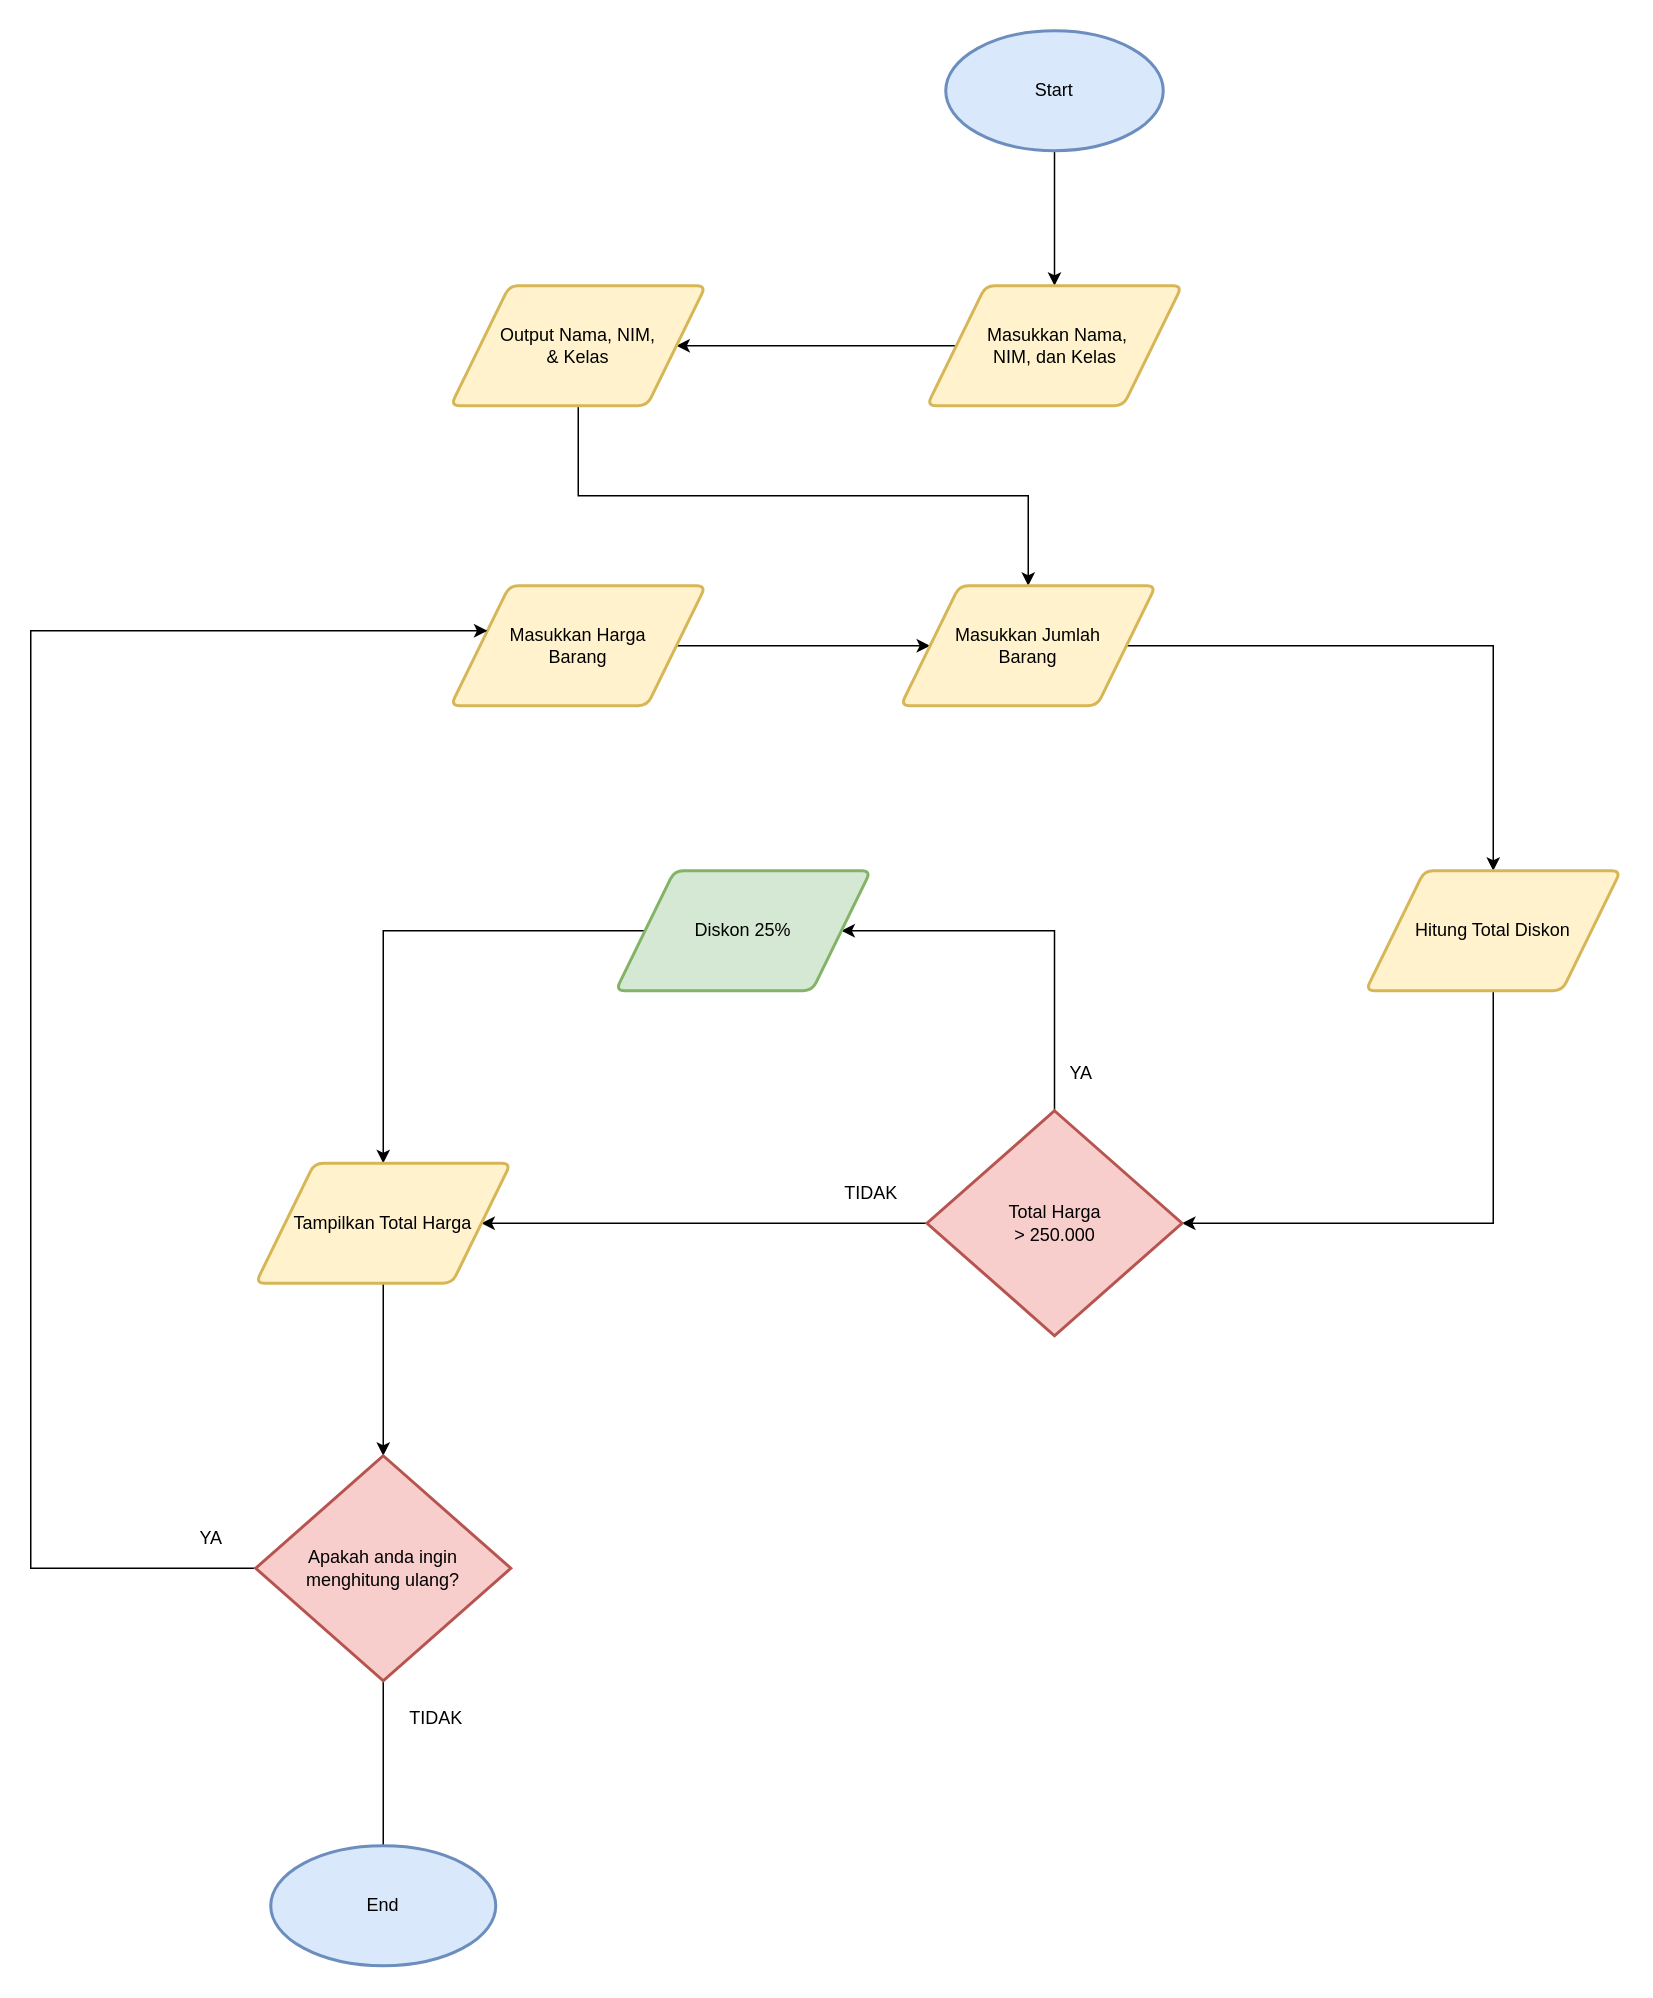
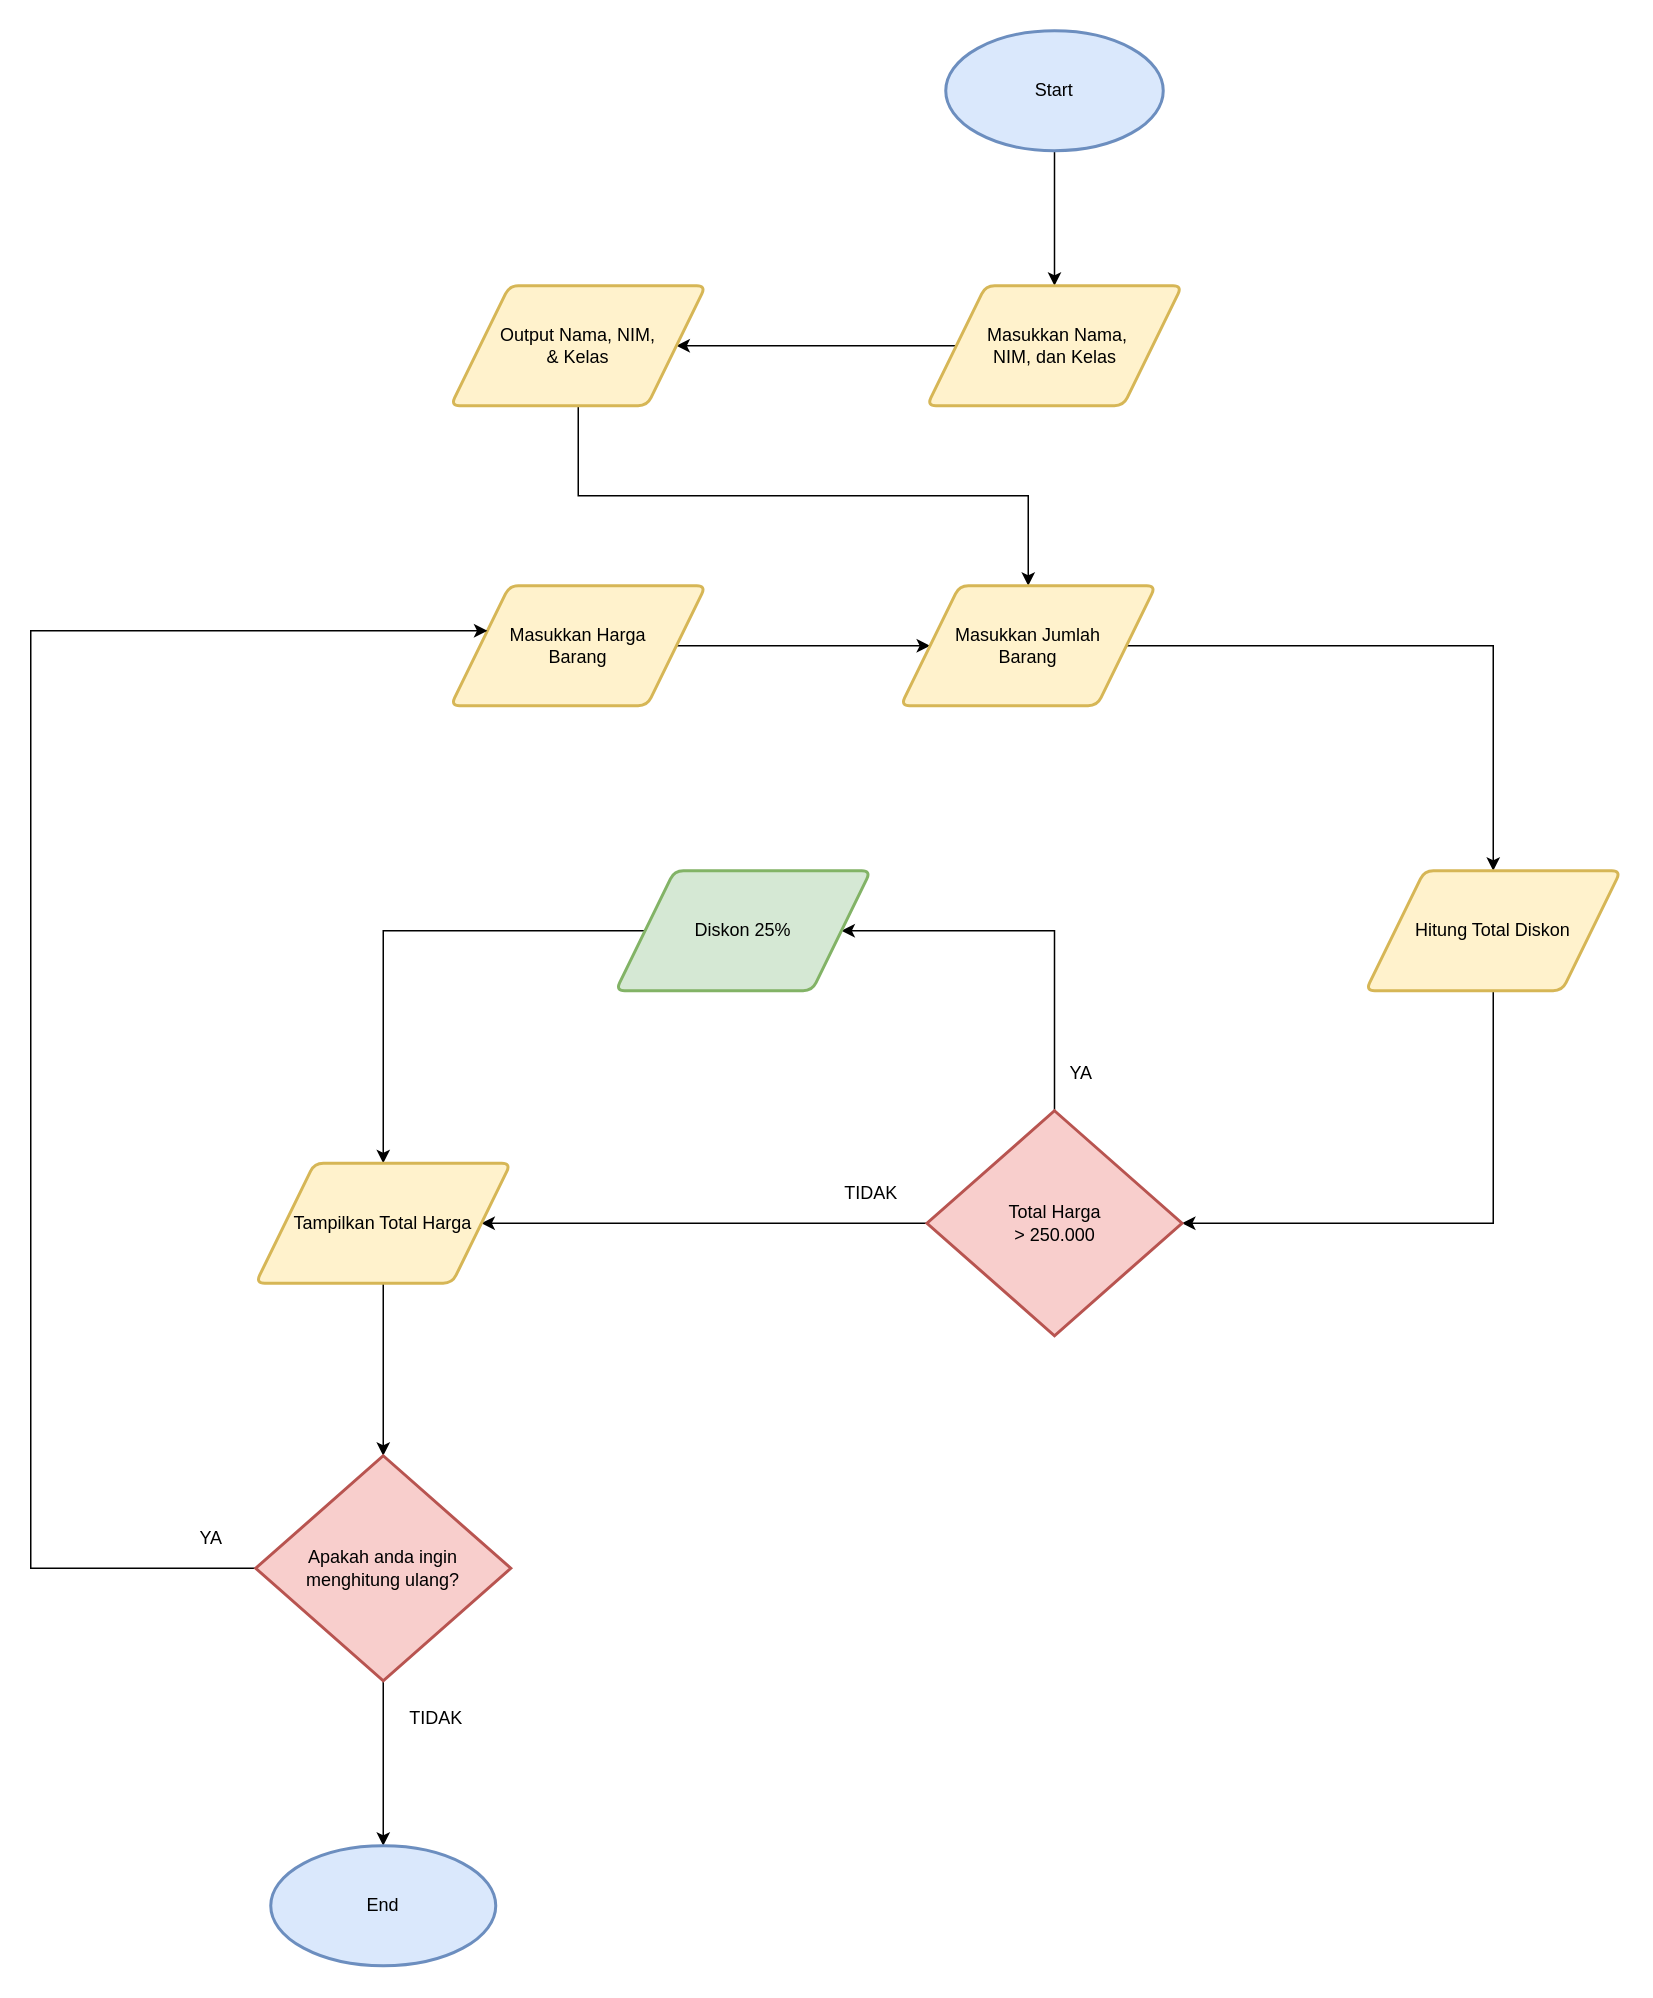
  <mxCell id="0" />
  <mxCell id="1" parent="0" />
  <mxCell id="2" style="edgeStyle=orthogonalEdgeStyle;rounded=0;orthogonalLoop=1;jettySize=auto;html=1;exitX=0.5;exitY=1;exitDx=0;exitDy=0;exitPerimeter=0;" edge="1" parent="1" source="3" target="5"><mxGeometry relative="1" as="geometry" /></mxCell>
  <mxCell id="3" value="Start" style="strokeWidth=2;html=1;shape=mxgraph.flowchart.start_1;whiteSpace=wrap;fillColor=#dae8fc;strokeColor=#6c8ebf;" vertex="1" parent="1"><mxGeometry x="630" y="20" width="145" height="80" as="geometry" /></mxCell>
  <mxCell id="4" value="" style="edgeStyle=orthogonalEdgeStyle;rounded=0;orthogonalLoop=1;jettySize=auto;html=1;" edge="1" parent="1" source="5" target="7"><mxGeometry relative="1" as="geometry" /></mxCell>
  <mxCell id="5" value="&amp;nbsp;Masukkan Nama,&lt;br&gt;NIM, dan Kelas" style="shape=parallelogram;html=1;strokeWidth=2;perimeter=parallelogramPerimeter;whiteSpace=wrap;rounded=1;arcSize=12;size=0.23;fillColor=#fff2cc;strokeColor=#d6b656;" vertex="1" parent="1"><mxGeometry x="617.5" y="190" width="170" height="80" as="geometry" /></mxCell>
  <mxCell id="6" style="edgeStyle=orthogonalEdgeStyle;rounded=0;orthogonalLoop=1;jettySize=auto;html=1;exitX=0.5;exitY=1;exitDx=0;exitDy=0;" edge="1" parent="1" source="7" target="11"><mxGeometry relative="1" as="geometry" /></mxCell>
  <mxCell id="7" value="Output Nama, NIM,&lt;br&gt;&amp;amp; Kelas" style="shape=parallelogram;html=1;strokeWidth=2;perimeter=parallelogramPerimeter;whiteSpace=wrap;rounded=1;arcSize=12;size=0.23;fillColor=#fff2cc;strokeColor=#d6b656;" vertex="1" parent="1"><mxGeometry x="300" y="190" width="170" height="80" as="geometry" /></mxCell>
  <mxCell id="8" style="edgeStyle=orthogonalEdgeStyle;rounded=0;orthogonalLoop=1;jettySize=auto;html=1;exitX=1;exitY=0.5;exitDx=0;exitDy=0;" edge="1" parent="1" source="9" target="11"><mxGeometry relative="1" as="geometry" /></mxCell>
  <mxCell id="9" value="Masukkan Harga&lt;br&gt;Barang" style="shape=parallelogram;html=1;strokeWidth=2;perimeter=parallelogramPerimeter;whiteSpace=wrap;rounded=1;arcSize=12;size=0.23;fillColor=#fff2cc;strokeColor=#d6b656;" vertex="1" parent="1"><mxGeometry x="300" y="390" width="170" height="80" as="geometry" /></mxCell>
  <mxCell id="10" style="edgeStyle=orthogonalEdgeStyle;rounded=0;orthogonalLoop=1;jettySize=auto;html=1;exitX=1;exitY=0.5;exitDx=0;exitDy=0;entryX=0.5;entryY=0;entryDx=0;entryDy=0;" edge="1" parent="1" source="11" target="13"><mxGeometry relative="1" as="geometry" /></mxCell>
  <mxCell id="11" value="Masukkan Jumlah&lt;br&gt;Barang" style="shape=parallelogram;html=1;strokeWidth=2;perimeter=parallelogramPerimeter;whiteSpace=wrap;rounded=1;arcSize=12;size=0.23;fillColor=#fff2cc;strokeColor=#d6b656;" vertex="1" parent="1"><mxGeometry x="600" y="390" width="170" height="80" as="geometry" /></mxCell>
  <mxCell id="12" style="edgeStyle=orthogonalEdgeStyle;rounded=0;orthogonalLoop=1;jettySize=auto;html=1;exitX=0.5;exitY=1;exitDx=0;exitDy=0;entryX=1;entryY=0.5;entryDx=0;entryDy=0;entryPerimeter=0;" edge="1" parent="1" source="13" target="16"><mxGeometry relative="1" as="geometry" /></mxCell>
  <mxCell id="13" value="Hitung Total Diskon" style="shape=parallelogram;html=1;strokeWidth=2;perimeter=parallelogramPerimeter;whiteSpace=wrap;rounded=1;arcSize=12;size=0.23;fillColor=#fff2cc;strokeColor=#d6b656;" vertex="1" parent="1"><mxGeometry x="910" y="580" width="170" height="80" as="geometry" /></mxCell>
  <mxCell id="14" style="edgeStyle=orthogonalEdgeStyle;rounded=0;orthogonalLoop=1;jettySize=auto;html=1;exitX=0;exitY=0.5;exitDx=0;exitDy=0;exitPerimeter=0;" edge="1" parent="1" source="16" target="20"><mxGeometry relative="1" as="geometry" /></mxCell>
  <mxCell id="15" style="edgeStyle=orthogonalEdgeStyle;rounded=0;orthogonalLoop=1;jettySize=auto;html=1;exitX=0.5;exitY=0;exitDx=0;exitDy=0;exitPerimeter=0;" edge="1" parent="1" source="16" target="18"><mxGeometry relative="1" as="geometry"><Array as="points"><mxPoint x="702" y="620" /></Array></mxGeometry></mxCell>
  <mxCell id="16" value="Total Harga&lt;br&gt;&amp;gt; 250.000" style="strokeWidth=2;html=1;shape=mxgraph.flowchart.decision;whiteSpace=wrap;fillColor=#f8cecc;strokeColor=#b85450;" vertex="1" parent="1"><mxGeometry x="617.5" y="740" width="170" height="150" as="geometry" /></mxCell>
  <mxCell id="17" style="edgeStyle=orthogonalEdgeStyle;rounded=0;orthogonalLoop=1;jettySize=auto;html=1;exitX=0;exitY=0.5;exitDx=0;exitDy=0;entryX=0.5;entryY=0;entryDx=0;entryDy=0;" edge="1" parent="1" source="18" target="20"><mxGeometry relative="1" as="geometry" /></mxCell>
  <mxCell id="18" value="Diskon 25%" style="shape=parallelogram;html=1;strokeWidth=2;perimeter=parallelogramPerimeter;whiteSpace=wrap;rounded=1;arcSize=12;size=0.23;fillColor=#d5e8d4;strokeColor=#82b366;" vertex="1" parent="1"><mxGeometry x="410" y="580" width="170" height="80" as="geometry" /></mxCell>
  <mxCell id="19" style="edgeStyle=orthogonalEdgeStyle;rounded=0;orthogonalLoop=1;jettySize=auto;html=1;exitX=0.5;exitY=1;exitDx=0;exitDy=0;entryX=0.5;entryY=0;entryDx=0;entryDy=0;entryPerimeter=0;" edge="1" parent="1" source="20" target="25"><mxGeometry relative="1" as="geometry" /></mxCell>
  <mxCell id="20" value="Tampilkan Total Harga" style="shape=parallelogram;html=1;strokeWidth=2;perimeter=parallelogramPerimeter;whiteSpace=wrap;rounded=1;arcSize=12;size=0.23;fillColor=#fff2cc;strokeColor=#d6b656;" vertex="1" parent="1"><mxGeometry x="170" y="775" width="170" height="80" as="geometry" /></mxCell>
  <mxCell id="21" value="YA" style="text;html=1;align=center;verticalAlign=middle;resizable=0;points=[];autosize=1;strokeColor=none;fillColor=none;" vertex="1" parent="1"><mxGeometry y="700" width="40" height="30" as="geometry" x="700" /></mxCell>
  <mxCell id="22" value="TIDAK" style="text;html=1;align=center;verticalAlign=middle;resizable=0;points=[];autosize=1;strokeColor=none;fillColor=none;" vertex="1" parent="1"><mxGeometry x="550" y="780" width="60" height="30" as="geometry" /></mxCell>
  <mxCell id="23" style="edgeStyle=orthogonalEdgeStyle;rounded=0;orthogonalLoop=1;jettySize=auto;html=1;exitX=0;exitY=0.5;exitDx=0;exitDy=0;exitPerimeter=0;" edge="1" parent="1" source="25" target="9"><mxGeometry relative="1" as="geometry"><mxPoint x="50" y="410" as="targetPoint" /><Array as="points"><mxPoint x="170" y="1045" /><mxPoint x="20" y="1045" /><mxPoint x="20" y="420" /></Array></mxGeometry></mxCell>
- <mxCell id="24" style="edgeStyle=orthogonalEdgeStyle;rounded=0;orthogonalLoop=1;jettySize=auto;html=1;exitX=0.5;exitY=1;exitDx=0;exitDy=0;exitPerimeter=0;endArrow=none;" edge="1" parent="1" source="25" target="27"><mxGeometry relative="1" as="geometry" /></mxCell>
+ <mxCell id="24" style="edgeStyle=orthogonalEdgeStyle;rounded=0;orthogonalLoop=1;jettySize=auto;html=1;exitX=0.5;exitY=1;exitDx=0;exitDy=0;exitPerimeter=0;" edge="1" parent="1" source="25" target="27"><mxGeometry relative="1" as="geometry" /></mxCell>
  <mxCell id="25" value="Apakah anda ingin&lt;br&gt;menghitung ulang?" style="strokeWidth=2;html=1;shape=mxgraph.flowchart.decision;whiteSpace=wrap;fillColor=#f8cecc;strokeColor=#b85450;" vertex="1" parent="1"><mxGeometry x="170" y="970" width="170" height="150" as="geometry" /></mxCell>
  <mxCell id="26" value="YA" style="text;html=1;align=center;verticalAlign=middle;resizable=0;points=[];autosize=1;strokeColor=none;fillColor=none;" vertex="1" parent="1"><mxGeometry x="120" y="1010" width="40" height="30" as="geometry" /></mxCell>
  <mxCell id="27" value="End" style="strokeWidth=2;html=1;shape=mxgraph.flowchart.start_1;whiteSpace=wrap;fillColor=#dae8fc;strokeColor=#6c8ebf;" vertex="1" parent="1"><mxGeometry x="180" y="1230" width="150" height="80" as="geometry" /></mxCell>
  <mxCell id="28" value="TIDAK" style="text;html=1;align=center;verticalAlign=middle;resizable=0;points=[];autosize=1;strokeColor=none;fillColor=none;" vertex="1" parent="1"><mxGeometry x="260" y="1130" width="60" height="30" as="geometry" /></mxCell>
